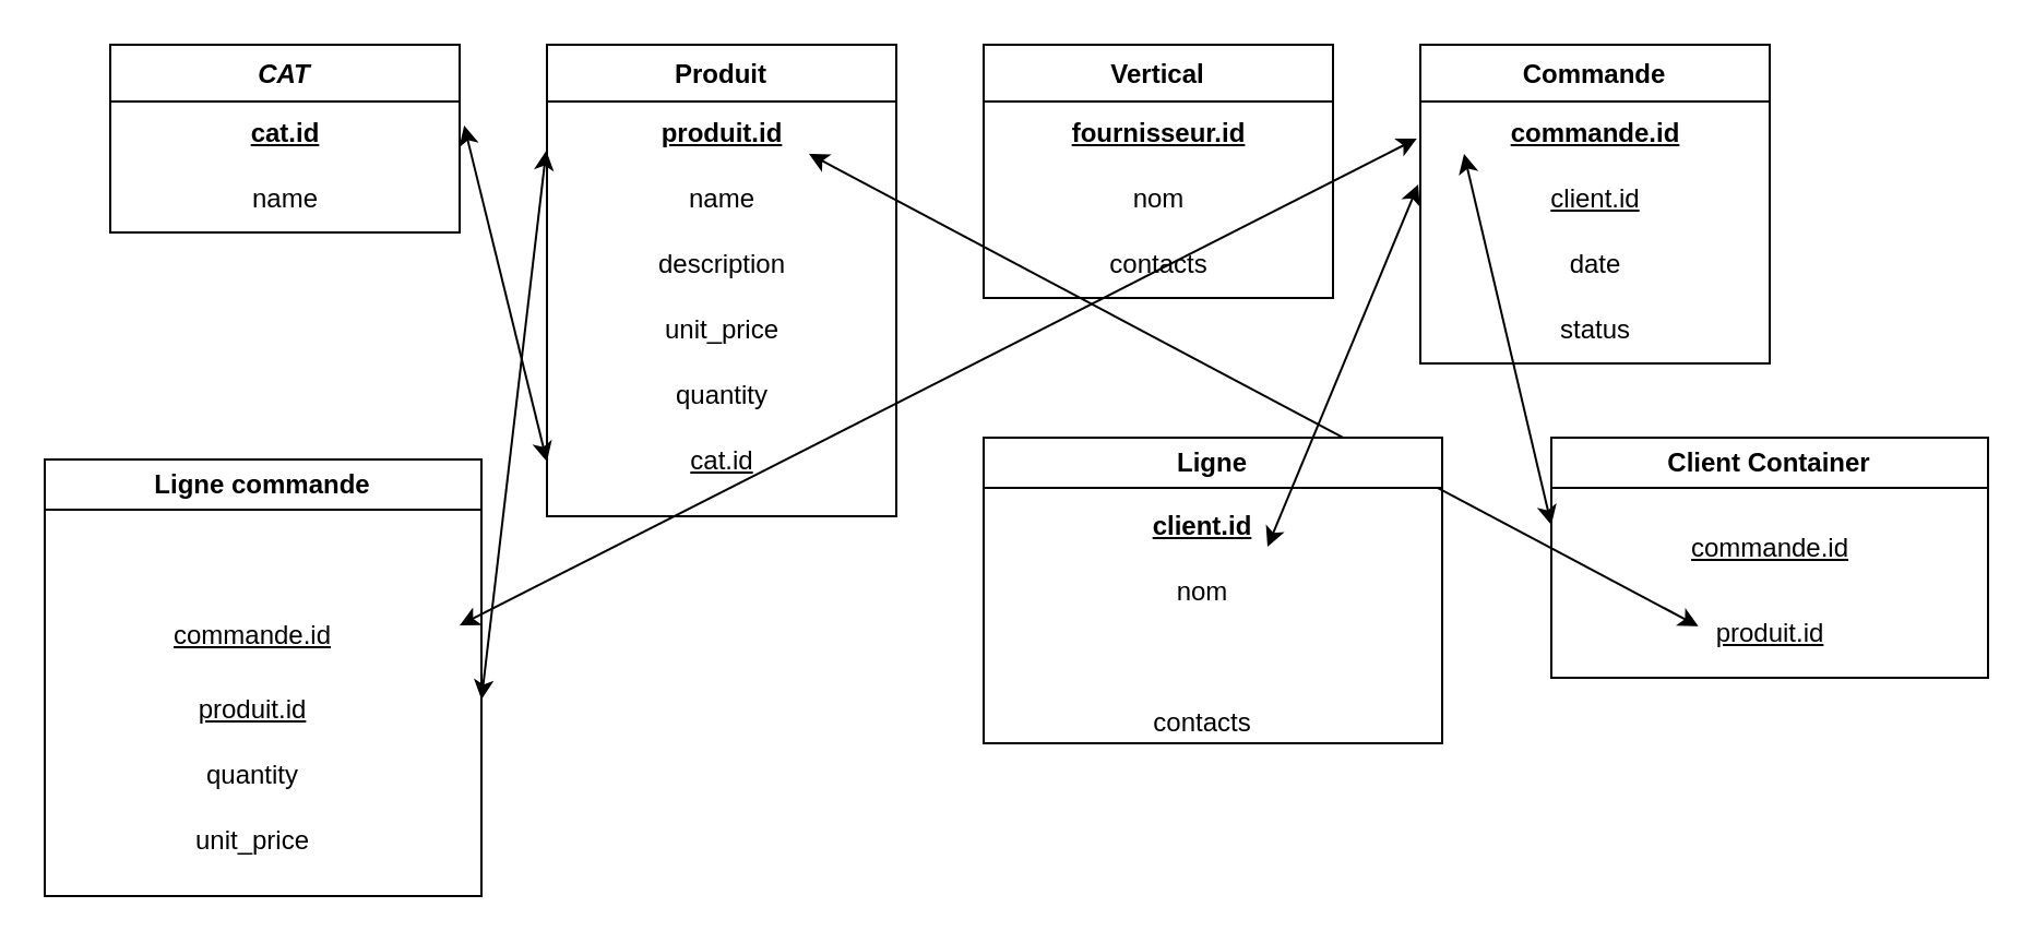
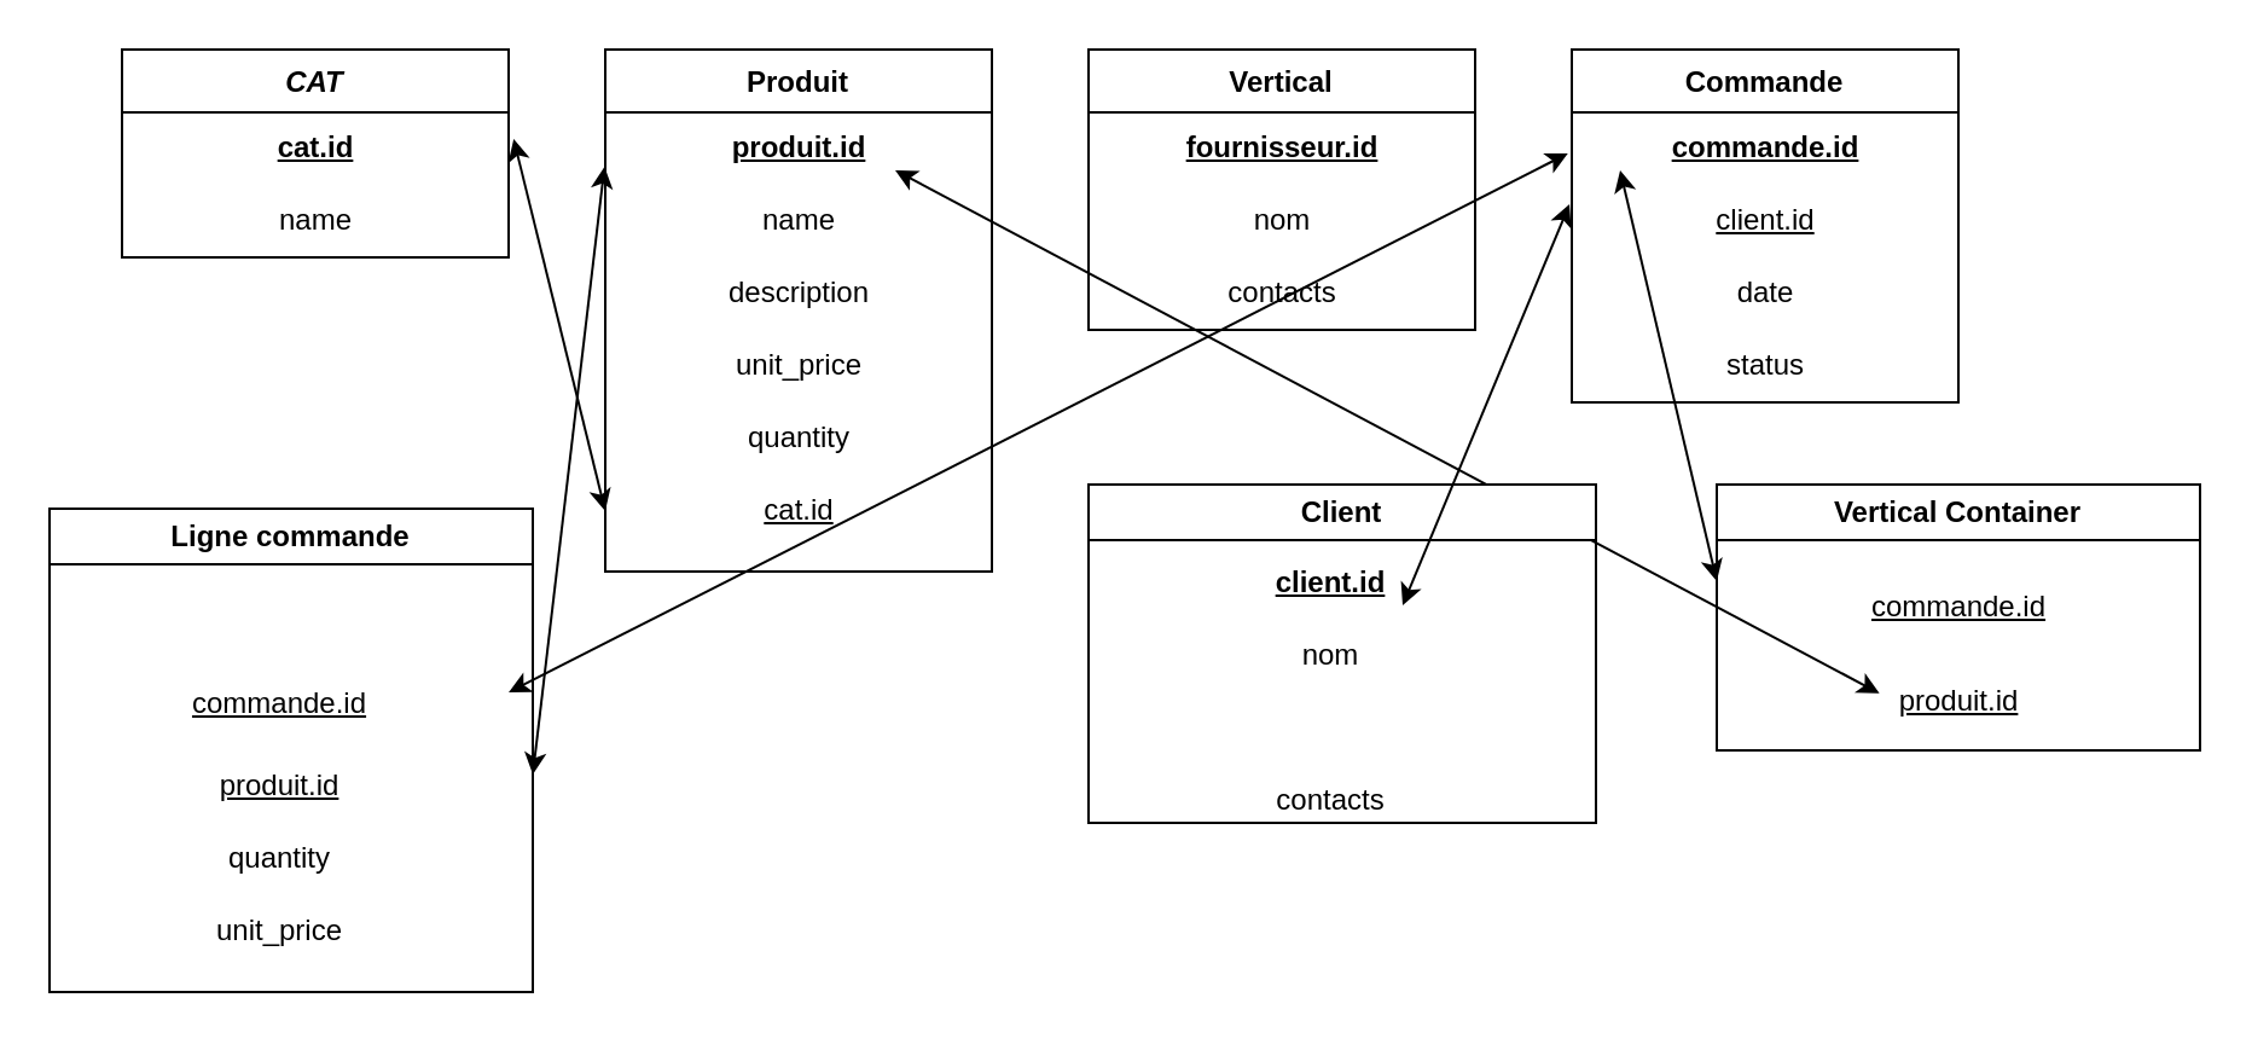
  <mxCell id="0" />
  <mxCell id="1" parent="0" />
  <mxCell id="2" value="CAT" style="swimlane;fontStyle=3;align=center;verticalAlign=top;childLayout=stackLayout;horizontal=1;startSize=26;horizontalStack=0;resizeParent=1;resizeLast=0;collapsible=1;marginBottom=0;rounded=0;shadow=0;strokeWidth=1;" parent="1" vertex="1"><mxGeometry x="50" y="20" width="160" height="86" as="geometry"><mxRectangle x="230" y="140" width="160" height="26" as="alternateBounds" /></mxGeometry></mxCell>
  <mxCell id="3" value="&lt;u&gt;&lt;b&gt;cat.id&lt;/b&gt;&lt;/u&gt;" style="text;html=1;align=center;verticalAlign=middle;resizable=0;points=[];autosize=1;strokeColor=none;fillColor=none;" vertex="1" parent="2"><mxGeometry y="26" width="160" height="30" as="geometry" /></mxCell>
  <mxCell id="4" value="name" style="text;html=1;align=center;verticalAlign=middle;resizable=0;points=[];autosize=1;strokeColor=none;fillColor=none;" vertex="1" parent="2"><mxGeometry y="56" width="160" height="30" as="geometry" /></mxCell>
  <mxCell id="5" value="Commande" style="swimlane;fontStyle=1;align=center;verticalAlign=top;childLayout=stackLayout;horizontal=1;startSize=26;horizontalStack=0;resizeParent=1;resizeLast=0;collapsible=1;marginBottom=0;rounded=0;shadow=0;strokeWidth=1;" parent="1" vertex="1"><mxGeometry x="650" y="20" width="160" height="146" as="geometry"><mxRectangle x="130" y="380" width="160" height="26" as="alternateBounds" /></mxGeometry></mxCell>
  <mxCell id="6" value="" style="endArrow=classic;startArrow=classic;html=1;rounded=0;" edge="1" parent="5"><mxGeometry width="50" height="50" relative="1" as="geometry"><mxPoint x="20" y="50" as="sourcePoint" /><mxPoint x="60" y="220" as="targetPoint" /></mxGeometry></mxCell>
  <mxCell id="7" value="&lt;u&gt;&lt;b&gt;commande.id&lt;/b&gt;&lt;/u&gt;" style="text;html=1;align=center;verticalAlign=middle;resizable=0;points=[];autosize=1;strokeColor=none;fillColor=none;" vertex="1" parent="5"><mxGeometry y="26" width="160" height="30" as="geometry" /></mxCell>
  <mxCell id="8" value="client.id" style="text;html=1;align=center;verticalAlign=middle;resizable=0;points=[];autosize=1;strokeColor=none;fillColor=none;fontStyle=4" vertex="1" parent="5"><mxGeometry y="56" width="160" height="30" as="geometry" /></mxCell>
  <mxCell id="9" value="date" style="text;html=1;align=center;verticalAlign=middle;resizable=0;points=[];autosize=1;strokeColor=none;fillColor=none;" vertex="1" parent="5"><mxGeometry y="86" width="160" height="30" as="geometry" /></mxCell>
  <mxCell id="10" value="status" style="text;html=1;align=center;verticalAlign=middle;resizable=0;points=[];autosize=1;strokeColor=none;fillColor=none;" vertex="1" parent="5"><mxGeometry y="116" width="160" height="30" as="geometry" /></mxCell>
  <mxCell id="11" value="Vertical" style="swimlane;fontStyle=1;align=center;verticalAlign=top;childLayout=stackLayout;horizontal=1;startSize=26;horizontalStack=0;resizeParent=1;resizeLast=0;collapsible=1;marginBottom=0;rounded=0;shadow=0;strokeWidth=1;" parent="1" vertex="1"><mxGeometry x="450" y="20" width="160" height="116" as="geometry"><mxRectangle x="340" y="380" width="170" height="26" as="alternateBounds" /></mxGeometry></mxCell>
  <mxCell id="12" value="fournisseur.id" style="text;html=1;align=center;verticalAlign=middle;resizable=0;points=[];autosize=1;strokeColor=none;fillColor=none;fontStyle=5" vertex="1" parent="11"><mxGeometry y="26" width="160" height="30" as="geometry" /></mxCell>
  <mxCell id="13" value="nom" style="text;html=1;align=center;verticalAlign=middle;resizable=0;points=[];autosize=1;strokeColor=none;fillColor=none;" vertex="1" parent="11"><mxGeometry y="56" width="160" height="30" as="geometry" /></mxCell>
  <mxCell id="14" value="contacts" style="text;html=1;align=center;verticalAlign=middle;resizable=0;points=[];autosize=1;strokeColor=none;fillColor=none;" vertex="1" parent="11"><mxGeometry y="86" width="160" height="30" as="geometry" /></mxCell>
  <mxCell id="15" value="Produit" style="swimlane;fontStyle=1;align=center;verticalAlign=top;childLayout=stackLayout;horizontal=1;startSize=26;horizontalStack=0;resizeParent=1;resizeLast=0;collapsible=1;marginBottom=0;rounded=0;shadow=0;strokeWidth=1;" parent="1" vertex="1"><mxGeometry x="250" y="20" width="160" height="216" as="geometry"><mxRectangle x="550" y="140" width="160" height="26" as="alternateBounds" /></mxGeometry></mxCell>
  <mxCell id="16" value="" style="endArrow=classic;startArrow=classic;html=1;rounded=0;entryX=0.033;entryY=0.38;entryDx=0;entryDy=0;entryPerimeter=0;" edge="1" parent="15" target="38"><mxGeometry width="50" height="50" relative="1" as="geometry"><mxPoint x="120" y="50" as="sourcePoint" /><mxPoint x="170" as="targetPoint" /></mxGeometry></mxCell>
  <mxCell id="17" value="&lt;u&gt;&lt;b&gt;produit.id&lt;/b&gt;&lt;/u&gt;" style="text;html=1;align=center;verticalAlign=middle;resizable=0;points=[];autosize=1;strokeColor=none;fillColor=none;" vertex="1" parent="15"><mxGeometry y="26" width="160" height="30" as="geometry" /></mxCell>
  <mxCell id="18" value="name" style="text;html=1;align=center;verticalAlign=middle;resizable=0;points=[];autosize=1;strokeColor=none;fillColor=none;" vertex="1" parent="15"><mxGeometry y="56" width="160" height="30" as="geometry" /></mxCell>
  <mxCell id="19" value="description" style="text;html=1;align=center;verticalAlign=middle;resizable=0;points=[];autosize=1;strokeColor=none;fillColor=none;" vertex="1" parent="15"><mxGeometry y="86" width="160" height="30" as="geometry" /></mxCell>
  <mxCell id="20" value="unit_price" style="text;html=1;align=center;verticalAlign=middle;resizable=0;points=[];autosize=1;strokeColor=none;fillColor=none;" vertex="1" parent="15"><mxGeometry y="116" width="160" height="30" as="geometry" /></mxCell>
  <mxCell id="21" value="quantity" style="text;html=1;align=center;verticalAlign=middle;resizable=0;points=[];autosize=1;strokeColor=none;fillColor=none;" vertex="1" parent="15"><mxGeometry y="146" width="160" height="30" as="geometry" /></mxCell>
  <mxCell id="22" value="&lt;u&gt;cat.id&lt;/u&gt;" style="text;html=1;align=center;verticalAlign=middle;resizable=0;points=[];autosize=1;strokeColor=none;fillColor=none;" vertex="1" parent="15"><mxGeometry y="176" width="160" height="30" as="geometry" /></mxCell>
  <mxCell id="23" value="Ligne commande" style="swimlane;whiteSpace=wrap;html=1;" vertex="1" parent="1"><mxGeometry x="20" y="210" width="200" height="200" as="geometry" /></mxCell>
  <mxCell id="24" value="&lt;u&gt;commande.id&lt;/u&gt;" style="text;html=1;align=center;verticalAlign=middle;resizable=0;points=[];autosize=1;strokeColor=none;fillColor=none;" vertex="1" parent="23"><mxGeometry x="45" y="66" width="100" height="30" as="geometry" /></mxCell>
  <mxCell id="25" value="&lt;u&gt;produit.id&lt;/u&gt;" style="text;html=1;align=center;verticalAlign=middle;resizable=0;points=[];autosize=1;strokeColor=none;fillColor=none;" vertex="1" parent="23"><mxGeometry x="60" y="100" width="70" height="30" as="geometry" /></mxCell>
  <mxCell id="26" value="quantity" style="text;html=1;align=center;verticalAlign=middle;resizable=0;points=[];autosize=1;strokeColor=none;fillColor=none;" vertex="1" parent="23"><mxGeometry x="60" y="130" width="70" height="30" as="geometry" /></mxCell>
  <mxCell id="27" value="unit_price" style="text;html=1;align=center;verticalAlign=middle;resizable=0;points=[];autosize=1;strokeColor=none;fillColor=none;" vertex="1" parent="23"><mxGeometry x="55" y="160" width="80" height="30" as="geometry" /></mxCell>
- <mxCell id="28" value="Ligne" style="swimlane;whiteSpace=wrap;html=1;" vertex="1" parent="1"><mxGeometry x="450" y="200" width="210" height="140" as="geometry" /></mxCell>
+ <mxCell id="28" value="Client" style="swimlane;whiteSpace=wrap;html=1;" vertex="1" parent="1"><mxGeometry x="450" y="200" width="210" height="140" as="geometry" /></mxCell>
  <mxCell id="29" value="&lt;u&gt;&lt;b&gt;client.id&lt;/b&gt;&lt;/u&gt;" style="text;html=1;align=center;verticalAlign=middle;resizable=0;points=[];autosize=1;strokeColor=none;fillColor=none;" vertex="1" parent="28"><mxGeometry x="65" y="26" width="70" height="30" as="geometry" /></mxCell>
  <mxCell id="30" value="nom" style="text;html=1;align=center;verticalAlign=middle;resizable=0;points=[];autosize=1;strokeColor=none;fillColor=none;" vertex="1" parent="28"><mxGeometry x="75" y="56" width="50" height="30" as="geometry" /></mxCell>
  <mxCell id="31" value="contacts" style="text;html=1;align=center;verticalAlign=middle;resizable=0;points=[];autosize=1;strokeColor=none;fillColor=none;" vertex="1" parent="28"><mxGeometry x="65" y="116" width="70" height="30" as="geometry" /></mxCell>
  <mxCell id="32" value="" style="endArrow=classic;startArrow=classic;html=1;rounded=0;entryX=-0.006;entryY=0.267;entryDx=0;entryDy=0;entryPerimeter=0;" edge="1" parent="28" target="8"><mxGeometry width="50" height="50" relative="1" as="geometry"><mxPoint x="130" y="50" as="sourcePoint" /><mxPoint x="180" as="targetPoint" /></mxGeometry></mxCell>
  <mxCell id="33" value="" style="endArrow=classic;startArrow=classic;html=1;rounded=0;entryX=0;entryY=0.5;entryDx=0;entryDy=0;entryPerimeter=0;exitX=1.013;exitY=0.367;exitDx=0;exitDy=0;exitPerimeter=0;" edge="1" parent="1" source="3" target="22"><mxGeometry width="50" height="50" relative="1" as="geometry"><mxPoint x="190" y="100" as="sourcePoint" /><mxPoint x="240" y="50" as="targetPoint" /></mxGeometry></mxCell>
  <mxCell id="34" value="" style="endArrow=classic;startArrow=classic;html=1;rounded=0;entryX=-0.002;entryY=0.749;entryDx=0;entryDy=0;entryPerimeter=0;" edge="1" parent="1" target="17"><mxGeometry width="50" height="50" relative="1" as="geometry"><mxPoint x="220" y="320" as="sourcePoint" /><mxPoint x="270" y="270" as="targetPoint" /></mxGeometry></mxCell>
  <mxCell id="35" value="" style="endArrow=classic;startArrow=classic;html=1;rounded=0;entryX=-0.01;entryY=0.566;entryDx=0;entryDy=0;entryPerimeter=0;" edge="1" parent="1" target="7"><mxGeometry width="50" height="50" relative="1" as="geometry"><mxPoint x="210" y="286" as="sourcePoint" /><mxPoint x="260" y="236" as="targetPoint" /></mxGeometry></mxCell>
- <mxCell id="36" value="Client Container" style="swimlane;whiteSpace=wrap;html=1;" vertex="1" parent="1"><mxGeometry x="710" y="200" width="200" height="110" as="geometry" /></mxCell>
+ <mxCell id="36" value="Vertical Container" style="swimlane;whiteSpace=wrap;html=1;" vertex="1" parent="1"><mxGeometry x="710" y="200" width="200" height="110" as="geometry" /></mxCell>
  <mxCell id="37" value="&lt;u&gt;commande.id&lt;/u&gt;" style="text;html=1;align=center;verticalAlign=middle;resizable=0;points=[];autosize=1;strokeColor=none;fillColor=none;" vertex="1" parent="36"><mxGeometry x="50" y="36" width="100" height="30" as="geometry" /></mxCell>
  <mxCell id="38" value="&lt;u&gt;produit.id&lt;/u&gt;" style="text;html=1;align=center;verticalAlign=middle;resizable=0;points=[];autosize=1;strokeColor=none;fillColor=none;" vertex="1" parent="36"><mxGeometry x="65" y="75" width="70" height="30" as="geometry" /></mxCell>
